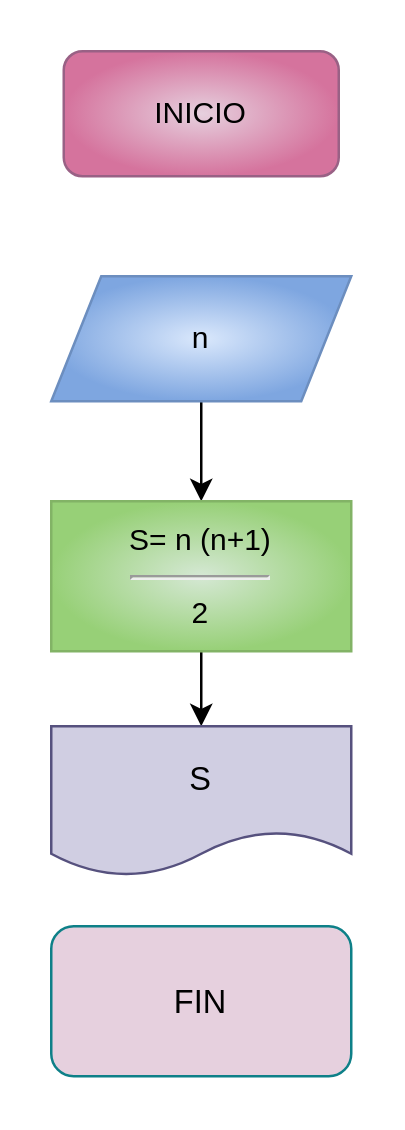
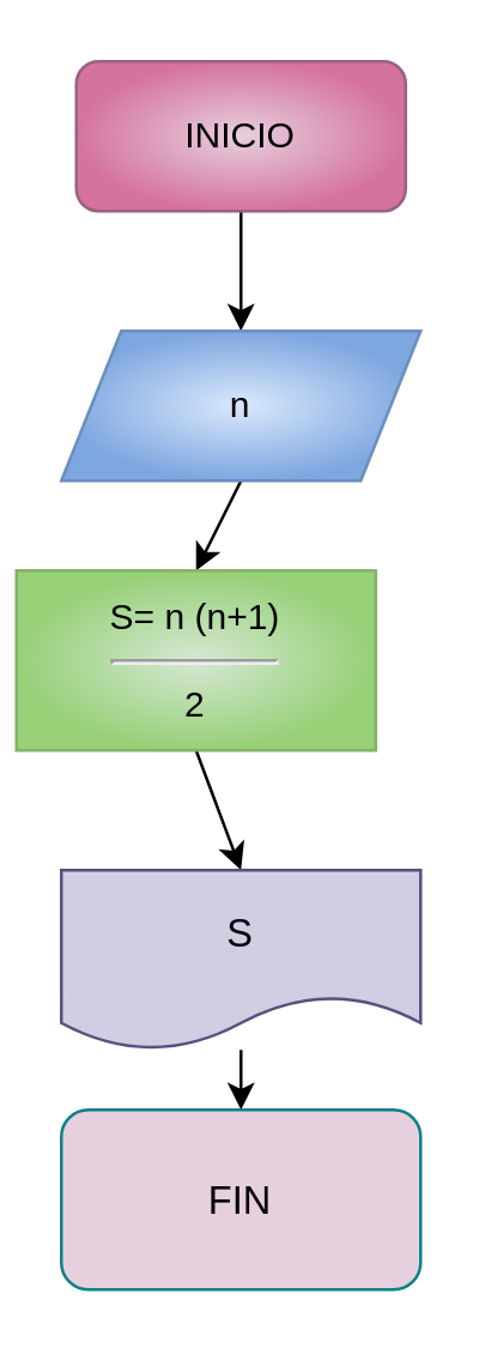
  <mxCell id="0" />
  <mxCell id="1" parent="0" />
+ <mxCell id="2" style="edgeStyle=none;html=1;exitX=0.5;exitY=1;exitDx=0;exitDy=0;entryX=0.5;entryY=0;entryDx=0;entryDy=0;fontSize=13;" edge="1" parent="1" source="3" target="5"><mxGeometry relative="1" as="geometry" /></mxCell>
  <mxCell id="3" value="&lt;font color=&quot;#000000&quot;&gt;INICIO&lt;/font&gt;" style="rounded=1;whiteSpace=wrap;html=1;fillColor=#e6d0de;strokeColor=#996185;gradientDirection=radial;gradientColor=#d5739d;" vertex="1" parent="1"><mxGeometry x="25" y="20" width="110" height="50" as="geometry" /></mxCell>
  <mxCell id="4" style="edgeStyle=none;html=1;exitX=0.5;exitY=1;exitDx=0;exitDy=0;entryX=0.5;entryY=0;entryDx=0;entryDy=0;fontSize=13;" edge="1" parent="1" source="5" target="7"><mxGeometry relative="1" as="geometry" /></mxCell>
  <mxCell id="5" value="&lt;font color=&quot;#000000&quot;&gt;n&lt;/font&gt;" style="shape=parallelogram;perimeter=parallelogramPerimeter;whiteSpace=wrap;html=1;fixedSize=1;strokeColor=#6c8ebf;fillColor=#dae8fc;gradientColor=#7ea6e0;gradientDirection=radial;" vertex="1" parent="1"><mxGeometry x="20" y="110" width="120" height="50" as="geometry" /></mxCell>
  <mxCell id="6" style="edgeStyle=none;html=1;exitX=0.5;exitY=1;exitDx=0;exitDy=0;entryX=0.5;entryY=0;entryDx=0;entryDy=0;fontSize=13;" edge="1" parent="1" source="7" target="9"><mxGeometry relative="1" as="geometry" /></mxCell>
- <mxCell id="7" value="&lt;font color=&quot;#000000&quot;&gt;S= n (n+1)&lt;/font&gt;&lt;hr&gt;&lt;font color=&quot;#000000&quot;&gt;2&lt;/font&gt;" style="rounded=0;whiteSpace=wrap;html=1;fillColor=#d5e8d4;strokeColor=#82b366;gradientDirection=radial;gradientColor=#97d077;" vertex="1" parent="1"><mxGeometry x="20" y="200" width="120" height="60" as="geometry" /></mxCell>
+ <mxCell id="7" value="&lt;font color=&quot;#000000&quot;&gt;S= n (n+1)&lt;/font&gt;&lt;hr&gt;&lt;font color=&quot;#000000&quot;&gt;2&lt;/font&gt;" style="rounded=0;whiteSpace=wrap;html=1;fillColor=#d5e8d4;strokeColor=#82b366;gradientDirection=radial;gradientColor=#97d077;" vertex="1" parent="1"><mxGeometry x="5" y="190" width="120" height="60" as="geometry" /></mxCell>
+ <mxCell id="8" value="" style="edgeStyle=none;html=1;fontSize=13;" edge="1" parent="1" source="9" target="10"><mxGeometry relative="1" as="geometry" /></mxCell>
  <mxCell id="9" value="&lt;font color=&quot;#000000&quot;&gt;S&lt;/font&gt;" style="shape=document;whiteSpace=wrap;html=1;boundedLbl=1;fontSize=13;fillColor=#d0cee2;strokeColor=#56517e;gradientDirection=radial;" vertex="1" parent="1"><mxGeometry x="20" y="290" width="120" height="60" as="geometry" /></mxCell>
  <mxCell id="10" value="&lt;font color=&quot;#000000&quot;&gt;FIN&lt;/font&gt;" style="rounded=1;whiteSpace=wrap;html=1;fontSize=13;fillColor=#e6d0de;strokeColor=#0e8088;gradientDirection=radial;" vertex="1" parent="1"><mxGeometry x="20" y="370" width="120" height="60" as="geometry" /></mxCell>
